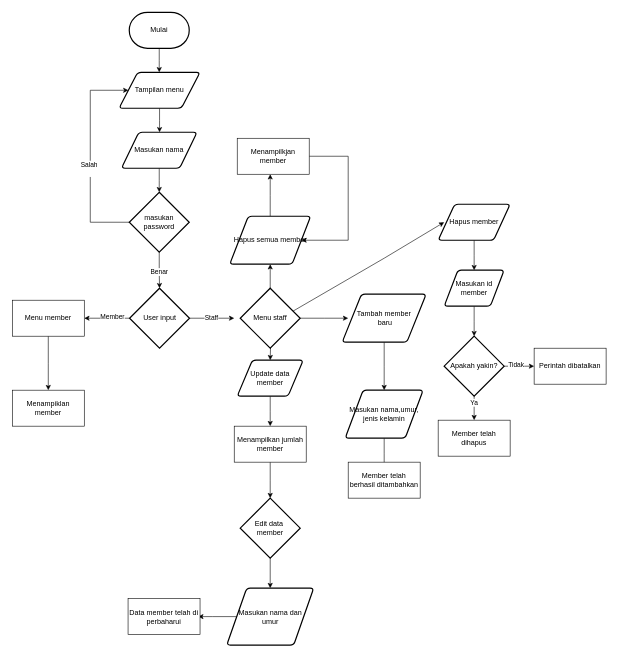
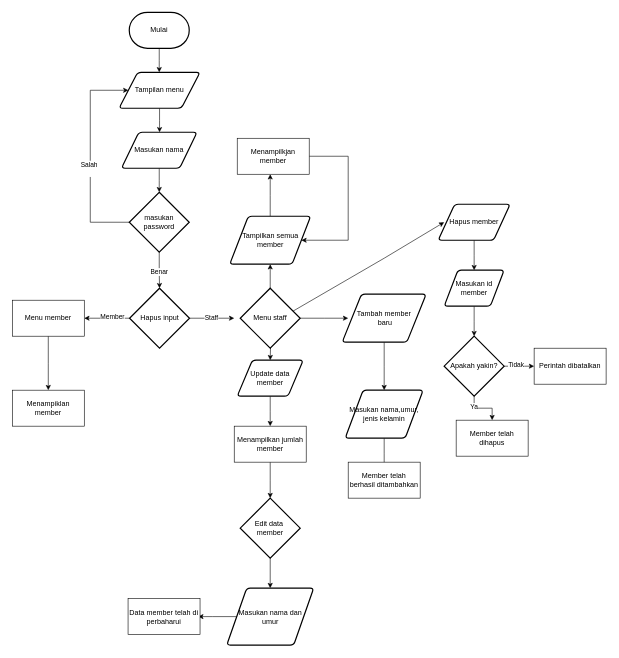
  <mxCell id="0" />
  <mxCell id="1" parent="0" />
  <mxCell id="2" style="edgeStyle=orthogonalEdgeStyle;rounded=0;orthogonalLoop=1;jettySize=auto;html=1;" edge="1" parent="1" source="3"><mxGeometry relative="1" as="geometry"><mxPoint x="265" y="120" as="targetPoint" /></mxGeometry></mxCell>
  <mxCell id="3" value="Mulai" style="strokeWidth=2;html=1;shape=mxgraph.flowchart.terminator;whiteSpace=wrap;" vertex="1" parent="1"><mxGeometry x="215" y="20" width="100" height="60" as="geometry" /></mxCell>
  <mxCell id="4" style="edgeStyle=orthogonalEdgeStyle;rounded=0;orthogonalLoop=1;jettySize=auto;html=1;" edge="1" parent="1" source="5"><mxGeometry relative="1" as="geometry"><mxPoint x="265.5" y="220" as="targetPoint" /></mxGeometry></mxCell>
  <mxCell id="5" value="Tampilan menu" style="shape=parallelogram;html=1;strokeWidth=2;perimeter=parallelogramPerimeter;whiteSpace=wrap;rounded=1;arcSize=12;size=0.23;" vertex="1" parent="1"><mxGeometry x="198" y="120" width="135" height="60" as="geometry" /></mxCell>
  <mxCell id="6" style="edgeStyle=orthogonalEdgeStyle;rounded=0;orthogonalLoop=1;jettySize=auto;html=1;" edge="1" parent="1" source="7"><mxGeometry relative="1" as="geometry"><mxPoint x="265" y="320" as="targetPoint" /></mxGeometry></mxCell>
  <mxCell id="7" value="Masukan nama" style="shape=parallelogram;html=1;strokeWidth=2;perimeter=parallelogramPerimeter;whiteSpace=wrap;rounded=1;arcSize=12;size=0.23;" vertex="1" parent="1"><mxGeometry x="202" y="220" width="126" height="60" as="geometry" /></mxCell>
  <mxCell id="8" style="edgeStyle=orthogonalEdgeStyle;rounded=0;orthogonalLoop=1;jettySize=auto;html=1;entryX=0;entryY=0.5;entryDx=0;entryDy=0;" edge="1" parent="1" source="10" target="5"><mxGeometry relative="1" as="geometry"><Array as="points"><mxPoint x="150" y="370" /><mxPoint x="150" y="150" /></Array></mxGeometry></mxCell>
  <mxCell id="9" value="Salah&lt;div&gt;&lt;br&gt;&lt;/div&gt;" style="edgeLabel;html=1;align=center;verticalAlign=middle;resizable=0;points=[];" vertex="1" connectable="0" parent="8"><mxGeometry x="-0.031" y="3" relative="1" as="geometry"><mxPoint y="14" as="offset" /></mxGeometry></mxCell>
  <mxCell id="10" value="masukan password" style="strokeWidth=2;html=1;shape=mxgraph.flowchart.decision;whiteSpace=wrap;" vertex="1" parent="1"><mxGeometry x="215" y="320" width="100" height="100" as="geometry" /></mxCell>
  <mxCell id="11" style="edgeStyle=orthogonalEdgeStyle;rounded=0;orthogonalLoop=1;jettySize=auto;html=1;" edge="1" parent="1" source="15"><mxGeometry relative="1" as="geometry"><mxPoint x="140" y="530" as="targetPoint" /></mxGeometry></mxCell>
  <mxCell id="12" value="Member" style="edgeLabel;html=1;align=center;verticalAlign=middle;resizable=0;points=[];" vertex="1" connectable="0" parent="11"><mxGeometry x="-0.232" y="-3" relative="1" as="geometry"><mxPoint as="offset" /></mxGeometry></mxCell>
  <mxCell id="13" style="edgeStyle=orthogonalEdgeStyle;rounded=0;orthogonalLoop=1;jettySize=auto;html=1;" edge="1" parent="1" source="15"><mxGeometry relative="1" as="geometry"><mxPoint x="390" y="530" as="targetPoint" /></mxGeometry></mxCell>
  <mxCell id="14" value="Staff" style="edgeLabel;html=1;align=center;verticalAlign=middle;resizable=0;points=[];" vertex="1" connectable="0" parent="13"><mxGeometry x="-0.014" y="-1" relative="1" as="geometry"><mxPoint as="offset" /></mxGeometry></mxCell>
- <mxCell id="15" value="User input" style="strokeWidth=2;html=1;shape=mxgraph.flowchart.decision;whiteSpace=wrap;" vertex="1" parent="1"><mxGeometry x="215.5" y="480" width="100" height="100" as="geometry" /></mxCell>
+ <mxCell id="15" value="Hapus input" style="strokeWidth=2;html=1;shape=mxgraph.flowchart.decision;whiteSpace=wrap;" vertex="1" parent="1"><mxGeometry x="215.5" y="480" width="100" height="100" as="geometry" /></mxCell>
  <mxCell id="16" style="edgeStyle=orthogonalEdgeStyle;rounded=0;orthogonalLoop=1;jettySize=auto;html=1;entryX=0.5;entryY=0;entryDx=0;entryDy=0;entryPerimeter=0;" edge="1" parent="1" source="10" target="15"><mxGeometry relative="1" as="geometry" /></mxCell>
  <mxCell id="17" value="Benar" style="edgeLabel;html=1;align=center;verticalAlign=middle;resizable=0;points=[];" vertex="1" connectable="0" parent="16"><mxGeometry x="-0.009" y="-1" relative="1" as="geometry"><mxPoint x="-1" y="1" as="offset" /></mxGeometry></mxCell>
  <mxCell id="18" style="edgeStyle=orthogonalEdgeStyle;rounded=0;orthogonalLoop=1;jettySize=auto;html=1;" edge="1" parent="1" source="19"><mxGeometry relative="1" as="geometry"><mxPoint x="80" y="650" as="targetPoint" /></mxGeometry></mxCell>
  <mxCell id="19" value="Menu member" style="whiteSpace=wrap;html=1;" vertex="1" parent="1"><mxGeometry x="20" y="500" width="120" height="60" as="geometry" /></mxCell>
  <mxCell id="20" style="edgeStyle=orthogonalEdgeStyle;rounded=0;orthogonalLoop=1;jettySize=auto;html=1;" edge="1" parent="1"><mxGeometry relative="1" as="geometry"><mxPoint x="450" y="600" as="targetPoint" /><mxPoint x="450" y="560" as="sourcePoint" /></mxGeometry></mxCell>
  <mxCell id="21" style="edgeStyle=orthogonalEdgeStyle;rounded=0;orthogonalLoop=1;jettySize=auto;html=1;" edge="1" parent="1"><mxGeometry relative="1" as="geometry"><mxPoint x="450" y="440" as="targetPoint" /><mxPoint x="450" y="500" as="sourcePoint" /></mxGeometry></mxCell>
  <mxCell id="22" style="edgeStyle=orthogonalEdgeStyle;rounded=0;orthogonalLoop=1;jettySize=auto;html=1;" edge="1" parent="1" source="23"><mxGeometry relative="1" as="geometry"><mxPoint x="450" y="710" as="targetPoint" /></mxGeometry></mxCell>
  <mxCell id="23" value="Update data member" style="shape=parallelogram;html=1;strokeWidth=2;perimeter=parallelogramPerimeter;whiteSpace=wrap;rounded=1;arcSize=12;size=0.23;" vertex="1" parent="1"><mxGeometry x="395" y="600" width="110" height="60" as="geometry" /></mxCell>
  <mxCell id="24" style="edgeStyle=orthogonalEdgeStyle;rounded=0;orthogonalLoop=1;jettySize=auto;html=1;" edge="1" parent="1" source="25"><mxGeometry relative="1" as="geometry"><mxPoint x="450" y="830" as="targetPoint" /></mxGeometry></mxCell>
  <mxCell id="25" value="Menampilkan jumlah member" style="whiteSpace=wrap;html=1;" vertex="1" parent="1"><mxGeometry x="390" y="710" width="120" height="60" as="geometry" /></mxCell>
  <mxCell id="26" style="edgeStyle=orthogonalEdgeStyle;rounded=0;orthogonalLoop=1;jettySize=auto;html=1;entryX=0.5;entryY=0;entryDx=0;entryDy=0;" edge="1" parent="1" source="27" target="29"><mxGeometry relative="1" as="geometry" /></mxCell>
  <mxCell id="27" value="Edit data&amp;nbsp;&lt;div&gt;member&lt;/div&gt;" style="strokeWidth=2;html=1;shape=mxgraph.flowchart.decision;whiteSpace=wrap;" vertex="1" parent="1"><mxGeometry x="400" y="830" width="100" height="100" as="geometry" /></mxCell>
  <mxCell id="28" style="edgeStyle=orthogonalEdgeStyle;rounded=0;orthogonalLoop=1;jettySize=auto;html=1;" edge="1" parent="1" source="29"><mxGeometry relative="1" as="geometry"><mxPoint x="330" y="1027.5" as="targetPoint" /></mxGeometry></mxCell>
  <mxCell id="29" value="Masukan nama dan&lt;div&gt;umur&lt;/div&gt;" style="shape=parallelogram;html=1;strokeWidth=2;perimeter=parallelogramPerimeter;whiteSpace=wrap;rounded=1;arcSize=12;size=0.23;" vertex="1" parent="1"><mxGeometry x="377.5" y="980" width="145" height="95" as="geometry" /></mxCell>
  <mxCell id="30" style="edgeStyle=orthogonalEdgeStyle;rounded=0;orthogonalLoop=1;jettySize=auto;html=1;" edge="1" parent="1" source="31"><mxGeometry relative="1" as="geometry"><mxPoint x="580" y="530" as="targetPoint" /></mxGeometry></mxCell>
  <mxCell id="31" value="Menu staff" style="strokeWidth=2;html=1;shape=mxgraph.flowchart.decision;whiteSpace=wrap;" vertex="1" parent="1"><mxGeometry x="400" y="480" width="100" height="100" as="geometry" /></mxCell>
  <mxCell id="32" style="edgeStyle=orthogonalEdgeStyle;rounded=0;orthogonalLoop=1;jettySize=auto;html=1;" edge="1" parent="1" source="33"><mxGeometry relative="1" as="geometry"><mxPoint x="450" y="290" as="targetPoint" /></mxGeometry></mxCell>
- <mxCell id="33" value="Hapus semua member" style="shape=parallelogram;html=1;strokeWidth=2;perimeter=parallelogramPerimeter;whiteSpace=wrap;rounded=1;arcSize=12;size=0.23;" vertex="1" parent="1"><mxGeometry x="382.5" y="360" width="135" height="80" as="geometry" /></mxCell>
+ <mxCell id="33" value="Tampilkan semua member" style="shape=parallelogram;html=1;strokeWidth=2;perimeter=parallelogramPerimeter;whiteSpace=wrap;rounded=1;arcSize=12;size=0.23;" vertex="1" parent="1"><mxGeometry x="382.5" y="360" width="135" height="80" as="geometry" /></mxCell>
  <mxCell id="34" style="edgeStyle=orthogonalEdgeStyle;rounded=0;orthogonalLoop=1;jettySize=auto;html=1;entryX=1;entryY=0.5;entryDx=0;entryDy=0;" edge="1" parent="1" source="35" target="33"><mxGeometry relative="1" as="geometry"><Array as="points"><mxPoint x="580" y="260" /><mxPoint x="580" y="400" /></Array></mxGeometry></mxCell>
  <mxCell id="35" value="Menampilkjan member" style="whiteSpace=wrap;html=1;" vertex="1" parent="1"><mxGeometry x="395" y="230" width="120" height="60" as="geometry" /></mxCell>
  <mxCell id="36" style="edgeStyle=orthogonalEdgeStyle;rounded=0;orthogonalLoop=1;jettySize=auto;html=1;" edge="1" parent="1" source="37"><mxGeometry relative="1" as="geometry"><mxPoint x="640" y="650" as="targetPoint" /></mxGeometry></mxCell>
  <mxCell id="37" value="Tambah member&lt;div&gt;&amp;nbsp;baru&lt;/div&gt;" style="shape=parallelogram;html=1;strokeWidth=2;perimeter=parallelogramPerimeter;whiteSpace=wrap;rounded=1;arcSize=12;size=0.23;" vertex="1" parent="1"><mxGeometry x="570" y="490" width="140" height="80" as="geometry" /></mxCell>
  <mxCell id="38" value="Data member telah di perbaharui" style="whiteSpace=wrap;html=1;" vertex="1" parent="1"><mxGeometry x="213" y="997.5" width="120" height="60" as="geometry" /></mxCell>
  <mxCell id="39" style="edgeStyle=orthogonalEdgeStyle;rounded=0;orthogonalLoop=1;jettySize=auto;html=1;" edge="1" parent="1" source="40"><mxGeometry relative="1" as="geometry"><mxPoint x="640" y="780" as="targetPoint" /></mxGeometry></mxCell>
  <mxCell id="40" value="Masukan nama,umur, jenis kelamin" style="shape=parallelogram;html=1;strokeWidth=2;perimeter=parallelogramPerimeter;whiteSpace=wrap;rounded=1;arcSize=12;size=0.23;" vertex="1" parent="1"><mxGeometry x="575" y="650" width="130" height="80" as="geometry" /></mxCell>
  <mxCell id="41" value="Member telah berhasil ditambahkan" style="whiteSpace=wrap;html=1;" vertex="1" parent="1"><mxGeometry x="580" y="770" width="120" height="60" as="geometry" /></mxCell>
  <mxCell id="42" value="" style="edgeStyle=none;orthogonalLoop=1;jettySize=auto;html=1;rounded=0;exitX=0.882;exitY=0.381;exitDx=0;exitDy=0;exitPerimeter=0;" edge="1" parent="1" source="31"><mxGeometry width="100" relative="1" as="geometry"><mxPoint x="430" y="500" as="sourcePoint" /><mxPoint x="740" y="370" as="targetPoint" /><Array as="points"><mxPoint x="640" y="430" /></Array></mxGeometry></mxCell>
  <mxCell id="43" style="edgeStyle=orthogonalEdgeStyle;rounded=0;orthogonalLoop=1;jettySize=auto;html=1;" edge="1" parent="1" source="44"><mxGeometry relative="1" as="geometry"><mxPoint x="790" y="450" as="targetPoint" /></mxGeometry></mxCell>
  <mxCell id="44" value="Hapus member" style="shape=parallelogram;html=1;strokeWidth=2;perimeter=parallelogramPerimeter;whiteSpace=wrap;rounded=1;arcSize=12;size=0.23;" vertex="1" parent="1"><mxGeometry x="730" y="340" width="120" height="60" as="geometry" /></mxCell>
  <mxCell id="45" style="edgeStyle=orthogonalEdgeStyle;rounded=0;orthogonalLoop=1;jettySize=auto;html=1;" edge="1" parent="1" source="46"><mxGeometry relative="1" as="geometry"><mxPoint x="790" y="560" as="targetPoint" /></mxGeometry></mxCell>
  <mxCell id="46" value="Masukan id member" style="shape=parallelogram;html=1;strokeWidth=2;perimeter=parallelogramPerimeter;whiteSpace=wrap;rounded=1;arcSize=12;size=0.23;" vertex="1" parent="1"><mxGeometry x="740" y="450" width="100" height="60" as="geometry" /></mxCell>
- <mxCell id="47" value="Member telah dihapus" style="whiteSpace=wrap;html=1;" vertex="1" parent="1"><mxGeometry x="730" y="700" width="120" height="60" as="geometry" /></mxCell>
+ <mxCell id="47" value="Member telah dihapus" style="whiteSpace=wrap;html=1;" vertex="1" parent="1"><mxGeometry x="760" y="700" width="120" height="60" as="geometry" /></mxCell>
  <mxCell id="48" style="edgeStyle=orthogonalEdgeStyle;rounded=0;orthogonalLoop=1;jettySize=auto;html=1;" edge="1" parent="1"><mxGeometry relative="1" as="geometry"><mxPoint x="790" y="660" as="targetPoint" /><mxPoint x="790" y="620" as="sourcePoint" /></mxGeometry></mxCell>
  <mxCell id="49" style="edgeStyle=orthogonalEdgeStyle;rounded=0;orthogonalLoop=1;jettySize=auto;html=1;entryX=0.5;entryY=0;entryDx=0;entryDy=0;" edge="1" parent="1" source="53" target="47"><mxGeometry relative="1" as="geometry" /></mxCell>
  <mxCell id="50" value="Ya" style="edgeLabel;html=1;align=center;verticalAlign=middle;resizable=0;points=[];" vertex="1" connectable="0" parent="49"><mxGeometry x="-0.513" y="-1" relative="1" as="geometry"><mxPoint as="offset" /></mxGeometry></mxCell>
  <mxCell id="51" style="edgeStyle=orthogonalEdgeStyle;rounded=0;orthogonalLoop=1;jettySize=auto;html=1;" edge="1" parent="1" source="53"><mxGeometry relative="1" as="geometry"><mxPoint x="890" y="610" as="targetPoint" /></mxGeometry></mxCell>
  <mxCell id="52" value="Tidak" style="edgeLabel;html=1;align=center;verticalAlign=middle;resizable=0;points=[];" vertex="1" connectable="0" parent="51"><mxGeometry x="-0.267" y="3" relative="1" as="geometry"><mxPoint as="offset" /></mxGeometry></mxCell>
  <mxCell id="53" value="Apakah yakin?" style="strokeWidth=2;html=1;shape=mxgraph.flowchart.decision;whiteSpace=wrap;" vertex="1" parent="1"><mxGeometry x="740" y="560" width="100" height="100" as="geometry" /></mxCell>
  <mxCell id="54" value="Perintah dibatalkan" style="whiteSpace=wrap;html=1;" vertex="1" parent="1"><mxGeometry x="890" y="580" width="120" height="60" as="geometry" /></mxCell>
  <mxCell id="55" value="Menampiklan member" style="whiteSpace=wrap;html=1;" vertex="1" parent="1"><mxGeometry x="20" y="650" width="120" height="60" as="geometry" /></mxCell>
